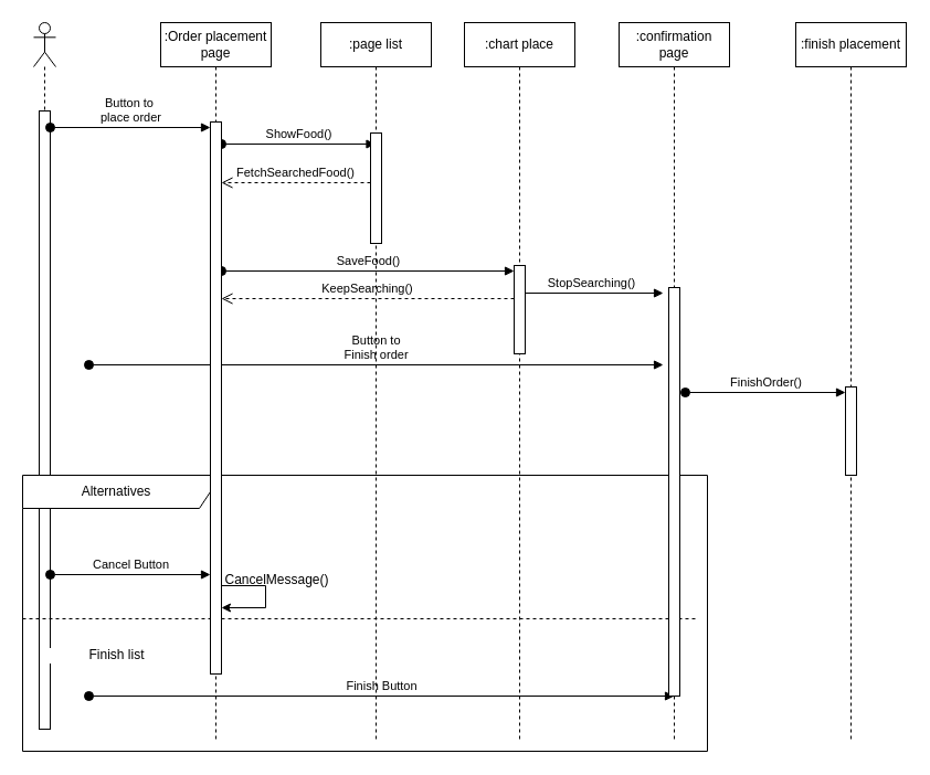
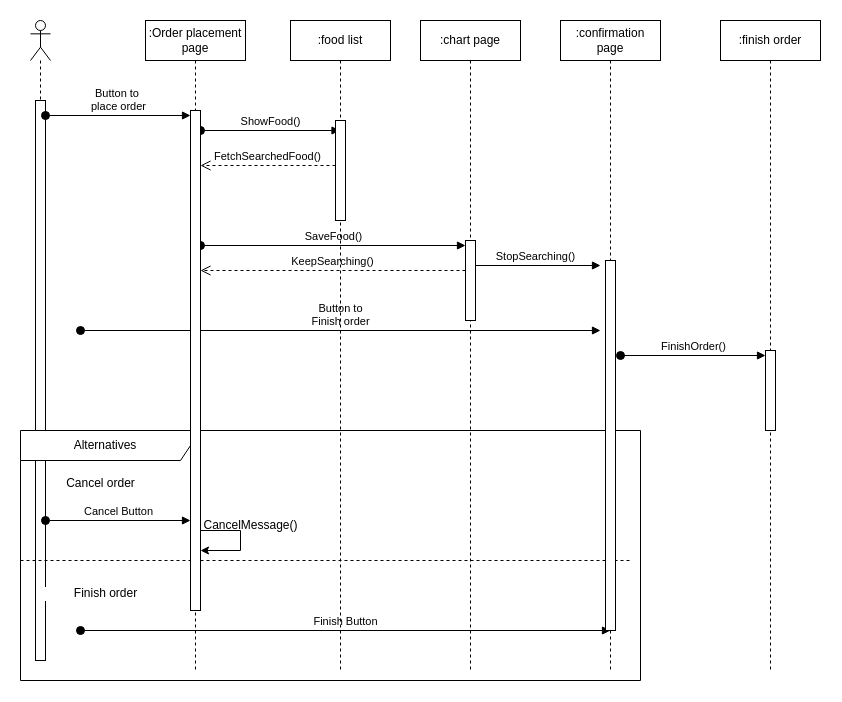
  <mxCell id="0" />
  <mxCell id="1" parent="0" />
  <mxCell id="2" value="" style="shape=umlLifeline;perimeter=lifelinePerimeter;whiteSpace=wrap;html=1;container=1;dropTarget=0;collapsible=0;recursiveResize=0;outlineConnect=0;portConstraint=eastwest;newEdgeStyle={&quot;curved&quot;:0,&quot;rounded&quot;:0};participant=umlActor;" parent="1" vertex="1"><mxGeometry x="30" y="20" width="20" height="640" as="geometry" /></mxCell>
  <mxCell id="3" value="" style="html=1;points=[[0,0,0,0,5],[0,1,0,0,-5],[1,0,0,0,5],[1,1,0,0,-5]];perimeter=orthogonalPerimeter;outlineConnect=0;targetShapes=umlLifeline;portConstraint=eastwest;newEdgeStyle={&quot;curved&quot;:0,&quot;rounded&quot;:0};" parent="2" vertex="1"><mxGeometry x="5" y="80" width="10" height="560" as="geometry" /></mxCell>
  <mxCell id="4" value="Button to&amp;nbsp;&lt;div&gt;place order&lt;/div&gt;" style="html=1;verticalAlign=bottom;startArrow=oval;startFill=1;endArrow=block;startSize=8;curved=0;rounded=0;entryX=0;entryY=0;entryDx=0;entryDy=5;entryPerimeter=0;" parent="1" source="3" edge="1"><mxGeometry width="60" relative="1" as="geometry"><mxPoint x="45" y="120" as="sourcePoint" /><mxPoint x="190" y="115" as="targetPoint" /></mxGeometry></mxCell>
  <mxCell id="5" value="ShowFood()" style="html=1;verticalAlign=bottom;startArrow=oval;startFill=1;endArrow=block;startSize=8;curved=0;rounded=0;" parent="1" edge="1"><mxGeometry width="60" relative="1" as="geometry"><mxPoint x="200" y="130" as="sourcePoint" /><mxPoint x="339.5" y="130" as="targetPoint" /></mxGeometry></mxCell>
  <mxCell id="6" value="FetchSearchedFood()" style="html=1;verticalAlign=bottom;endArrow=open;dashed=1;endSize=8;curved=0;rounded=0;" parent="1" edge="1"><mxGeometry relative="1" as="geometry"><mxPoint x="335" y="165" as="sourcePoint" /><mxPoint x="200" y="165" as="targetPoint" /></mxGeometry></mxCell>
  <mxCell id="7" value="SaveFood()" style="html=1;verticalAlign=bottom;startArrow=oval;startFill=1;endArrow=block;startSize=8;curved=0;rounded=0;entryX=0;entryY=0;entryDx=0;entryDy=5;entryPerimeter=0;" parent="1" target="25" edge="1"><mxGeometry width="60" relative="1" as="geometry"><mxPoint x="200" y="245" as="sourcePoint" /><mxPoint x="440" y="245" as="targetPoint" /></mxGeometry></mxCell>
  <mxCell id="8" value="KeepSearching()" style="html=1;verticalAlign=bottom;endArrow=open;dashed=1;endSize=8;curved=0;rounded=0;" parent="1" edge="1" source="25"><mxGeometry relative="1" as="geometry"><mxPoint x="420" y="270" as="sourcePoint" /><mxPoint x="200" y="270" as="targetPoint" /></mxGeometry></mxCell>
  <mxCell id="9" value="StopSearching()" style="html=1;verticalAlign=bottom;startArrow=oval;startFill=1;endArrow=block;startSize=8;curved=0;rounded=0;" parent="1" source="24" edge="1"><mxGeometry width="60" relative="1" as="geometry"><mxPoint x="490" y="265" as="sourcePoint" /><mxPoint x="600" y="265" as="targetPoint" /></mxGeometry></mxCell>
  <mxCell id="10" value="Button to&lt;div&gt;Finish order&lt;/div&gt;" style="html=1;verticalAlign=bottom;startArrow=oval;startFill=1;endArrow=block;startSize=8;curved=0;rounded=0;" parent="1" edge="1"><mxGeometry width="60" relative="1" as="geometry"><mxPoint x="80" y="330" as="sourcePoint" /><mxPoint x="600" y="330" as="targetPoint" /></mxGeometry></mxCell>
  <mxCell id="11" value="FinishOrder()" style="html=1;verticalAlign=bottom;startArrow=oval;startFill=1;endArrow=block;startSize=8;curved=0;rounded=0;entryX=0;entryY=0;entryDx=0;entryDy=5;entryPerimeter=0;" parent="1" target="29" edge="1"><mxGeometry width="60" relative="1" as="geometry"><mxPoint x="620" y="355" as="sourcePoint" /><mxPoint x="760" y="355" as="targetPoint" /></mxGeometry></mxCell>
  <mxCell id="12" value="Alternatives" style="shape=umlFrame;whiteSpace=wrap;html=1;pointerEvents=0;recursiveResize=0;container=1;collapsible=0;width=170;" parent="1" vertex="1"><mxGeometry x="20" y="430" width="620" height="250" as="geometry" /></mxCell>
  <mxCell id="13" value="&amp;nbsp; &amp;nbsp; &amp;nbsp;" style="line;strokeWidth=1;dashed=1;labelPosition=center;verticalLabelPosition=bottom;align=left;verticalAlign=top;spacingLeft=20;spacingTop=15;html=1;whiteSpace=wrap;" parent="12" vertex="1"><mxGeometry y="125" width="610" height="10" as="geometry" /></mxCell>
  <mxCell id="14" value="Cancel Button" style="html=1;verticalAlign=bottom;startArrow=oval;startFill=1;endArrow=block;startSize=8;curved=0;rounded=0;" parent="12" edge="1"><mxGeometry width="60" relative="1" as="geometry"><mxPoint x="25" y="90.0" as="sourcePoint" /><mxPoint x="170" y="90.0" as="targetPoint" /></mxGeometry></mxCell>
- <mxCell id="15" value="Finish list" style="text;html=1;align=center;verticalAlign=middle;resizable=0;points=[];autosize=1;strokeColor=none;fillColor=none;" parent="12" vertex="1"><mxGeometry x="40" y="148" width="90" height="30" as="geometry" /></mxCell>
+ <mxCell id="15" value="Finish order" style="text;html=1;align=center;verticalAlign=middle;resizable=0;points=[];autosize=1;strokeColor=none;fillColor=none;" parent="12" vertex="1"><mxGeometry x="40" y="148" width="90" height="30" as="geometry" /></mxCell>
  <mxCell id="16" value="Finish Button" style="html=1;verticalAlign=bottom;startArrow=oval;startFill=1;endArrow=block;startSize=8;curved=0;rounded=0;" parent="12" edge="1"><mxGeometry width="60" relative="1" as="geometry"><mxPoint x="60" y="200" as="sourcePoint" /><mxPoint x="590" y="200" as="targetPoint" /></mxGeometry></mxCell>
  <mxCell id="17" style="edgeStyle=orthogonalEdgeStyle;rounded=0;orthogonalLoop=1;jettySize=auto;html=1;curved=0;" parent="12" edge="1"><mxGeometry relative="1" as="geometry"><mxPoint x="180" y="100" as="sourcePoint" /><mxPoint x="180" y="120" as="targetPoint" /><Array as="points"><mxPoint x="220" y="100" /></Array></mxGeometry></mxCell>
  <mxCell id="18" value="CancelMessage()" style="text;html=1;align=center;verticalAlign=middle;resizable=0;points=[];autosize=1;strokeColor=none;fillColor=none;" parent="12" vertex="1"><mxGeometry x="170" y="80" width="120" height="30" as="geometry" /></mxCell>
+ <mxCell id="19" value="Cancel order" style="text;html=1;align=center;verticalAlign=middle;resizable=0;points=[];autosize=1;strokeColor=none;fillColor=none;" parent="1" vertex="1"><mxGeometry x="55" y="468" width="90" height="30" as="geometry" /></mxCell>
  <mxCell id="20" value=":Order placement page" style="shape=umlLifeline;perimeter=lifelinePerimeter;whiteSpace=wrap;html=1;container=1;dropTarget=0;collapsible=0;recursiveResize=0;outlineConnect=0;portConstraint=eastwest;newEdgeStyle={&quot;curved&quot;:0,&quot;rounded&quot;:0};" vertex="1" parent="1"><mxGeometry x="145" y="20" width="100" height="650" as="geometry" /></mxCell>
  <mxCell id="21" value="" style="html=1;points=[[0,0,0,0,5],[0,1,0,0,-5],[1,0,0,0,5],[1,1,0,0,-5]];perimeter=orthogonalPerimeter;outlineConnect=0;targetShapes=umlLifeline;portConstraint=eastwest;newEdgeStyle={&quot;curved&quot;:0,&quot;rounded&quot;:0};" vertex="1" parent="20"><mxGeometry x="45" y="90" width="10" height="500" as="geometry" /></mxCell>
- <mxCell id="22" value=":page list" style="shape=umlLifeline;perimeter=lifelinePerimeter;whiteSpace=wrap;html=1;container=1;dropTarget=0;collapsible=0;recursiveResize=0;outlineConnect=0;portConstraint=eastwest;newEdgeStyle={&quot;curved&quot;:0,&quot;rounded&quot;:0};" vertex="1" parent="1"><mxGeometry x="290" y="20" width="100" height="650" as="geometry" /></mxCell>
+ <mxCell id="22" value=":food list" style="shape=umlLifeline;perimeter=lifelinePerimeter;whiteSpace=wrap;html=1;container=1;dropTarget=0;collapsible=0;recursiveResize=0;outlineConnect=0;portConstraint=eastwest;newEdgeStyle={&quot;curved&quot;:0,&quot;rounded&quot;:0};" vertex="1" parent="1"><mxGeometry x="290" y="20" width="100" height="650" as="geometry" /></mxCell>
  <mxCell id="23" value="" style="html=1;points=[[0,0,0,0,5],[0,1,0,0,-5],[1,0,0,0,5],[1,1,0,0,-5]];perimeter=orthogonalPerimeter;outlineConnect=0;targetShapes=umlLifeline;portConstraint=eastwest;newEdgeStyle={&quot;curved&quot;:0,&quot;rounded&quot;:0};" vertex="1" parent="22"><mxGeometry x="45" y="100" width="10" height="100" as="geometry" /></mxCell>
- <mxCell id="24" value=":chart place" style="shape=umlLifeline;perimeter=lifelinePerimeter;whiteSpace=wrap;html=1;container=1;dropTarget=0;collapsible=0;recursiveResize=0;outlineConnect=0;portConstraint=eastwest;newEdgeStyle={&quot;curved&quot;:0,&quot;rounded&quot;:0};" vertex="1" parent="1"><mxGeometry x="420" y="20" width="100" height="650" as="geometry" /></mxCell>
+ <mxCell id="24" value=":chart page" style="shape=umlLifeline;perimeter=lifelinePerimeter;whiteSpace=wrap;html=1;container=1;dropTarget=0;collapsible=0;recursiveResize=0;outlineConnect=0;portConstraint=eastwest;newEdgeStyle={&quot;curved&quot;:0,&quot;rounded&quot;:0};" vertex="1" parent="1"><mxGeometry x="420" y="20" width="100" height="650" as="geometry" /></mxCell>
  <mxCell id="25" value="" style="html=1;points=[[0,0,0,0,5],[0,1,0,0,-5],[1,0,0,0,5],[1,1,0,0,-5]];perimeter=orthogonalPerimeter;outlineConnect=0;targetShapes=umlLifeline;portConstraint=eastwest;newEdgeStyle={&quot;curved&quot;:0,&quot;rounded&quot;:0};" vertex="1" parent="24"><mxGeometry x="45" y="220" width="10" height="80" as="geometry" /></mxCell>
  <mxCell id="26" value=":confirmation page" style="shape=umlLifeline;perimeter=lifelinePerimeter;whiteSpace=wrap;html=1;container=1;dropTarget=0;collapsible=0;recursiveResize=0;outlineConnect=0;portConstraint=eastwest;newEdgeStyle={&quot;curved&quot;:0,&quot;rounded&quot;:0};" vertex="1" parent="1"><mxGeometry x="560" y="20" width="100" height="650" as="geometry" /></mxCell>
  <mxCell id="27" value="" style="html=1;points=[[0,0,0,0,5],[0,1,0,0,-5],[1,0,0,0,5],[1,1,0,0,-5]];perimeter=orthogonalPerimeter;outlineConnect=0;targetShapes=umlLifeline;portConstraint=eastwest;newEdgeStyle={&quot;curved&quot;:0,&quot;rounded&quot;:0};" vertex="1" parent="26"><mxGeometry x="45" y="240" width="10" height="370" as="geometry" /></mxCell>
- <mxCell id="28" value=":finish placement" style="shape=umlLifeline;perimeter=lifelinePerimeter;whiteSpace=wrap;html=1;container=1;dropTarget=0;collapsible=0;recursiveResize=0;outlineConnect=0;portConstraint=eastwest;newEdgeStyle={&quot;curved&quot;:0,&quot;rounded&quot;:0};" vertex="1" parent="1"><mxGeometry x="720" y="20" width="100" height="650" as="geometry" /></mxCell>
+ <mxCell id="28" value=":finish order" style="shape=umlLifeline;perimeter=lifelinePerimeter;whiteSpace=wrap;html=1;container=1;dropTarget=0;collapsible=0;recursiveResize=0;outlineConnect=0;portConstraint=eastwest;newEdgeStyle={&quot;curved&quot;:0,&quot;rounded&quot;:0};" vertex="1" parent="1"><mxGeometry x="720" y="20" width="100" height="650" as="geometry" /></mxCell>
  <mxCell id="29" value="" style="html=1;points=[[0,0,0,0,5],[0,1,0,0,-5],[1,0,0,0,5],[1,1,0,0,-5]];perimeter=orthogonalPerimeter;outlineConnect=0;targetShapes=umlLifeline;portConstraint=eastwest;newEdgeStyle={&quot;curved&quot;:0,&quot;rounded&quot;:0};" vertex="1" parent="28"><mxGeometry x="45" y="330" width="10" height="80" as="geometry" /></mxCell>
